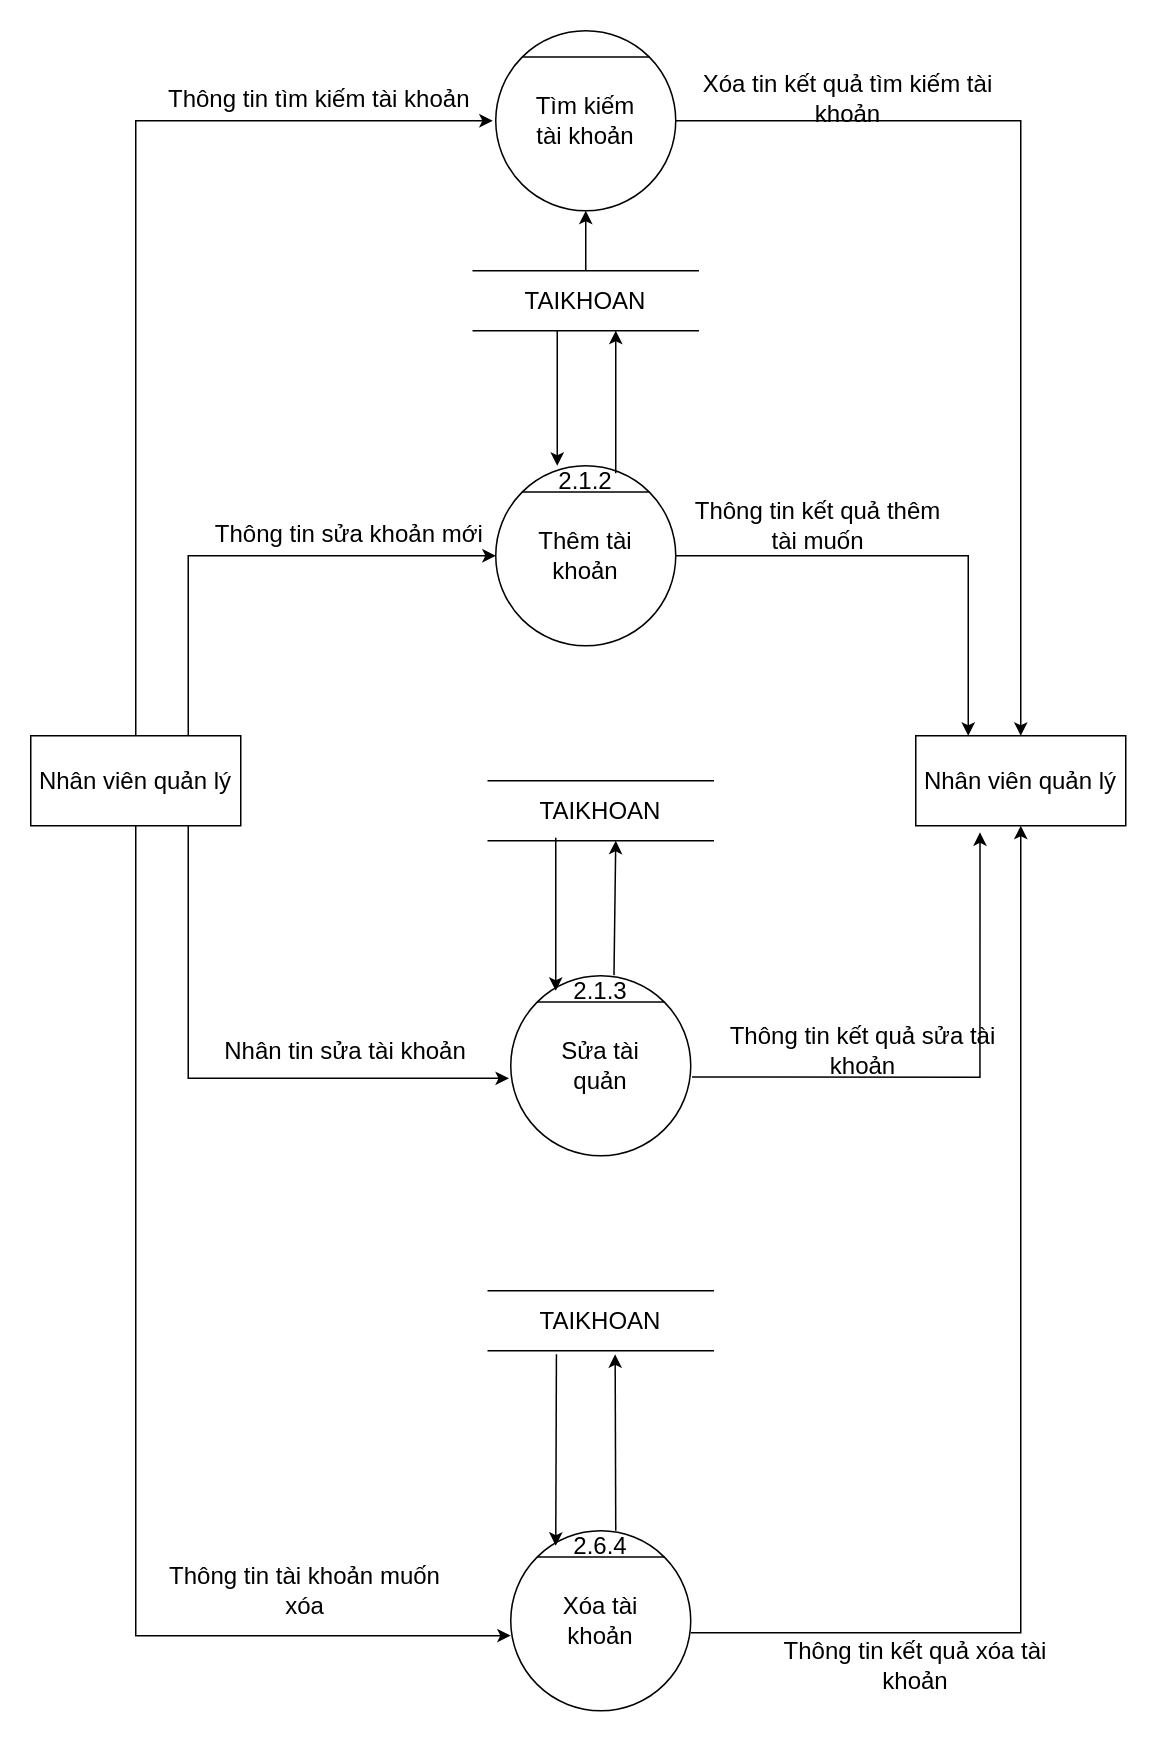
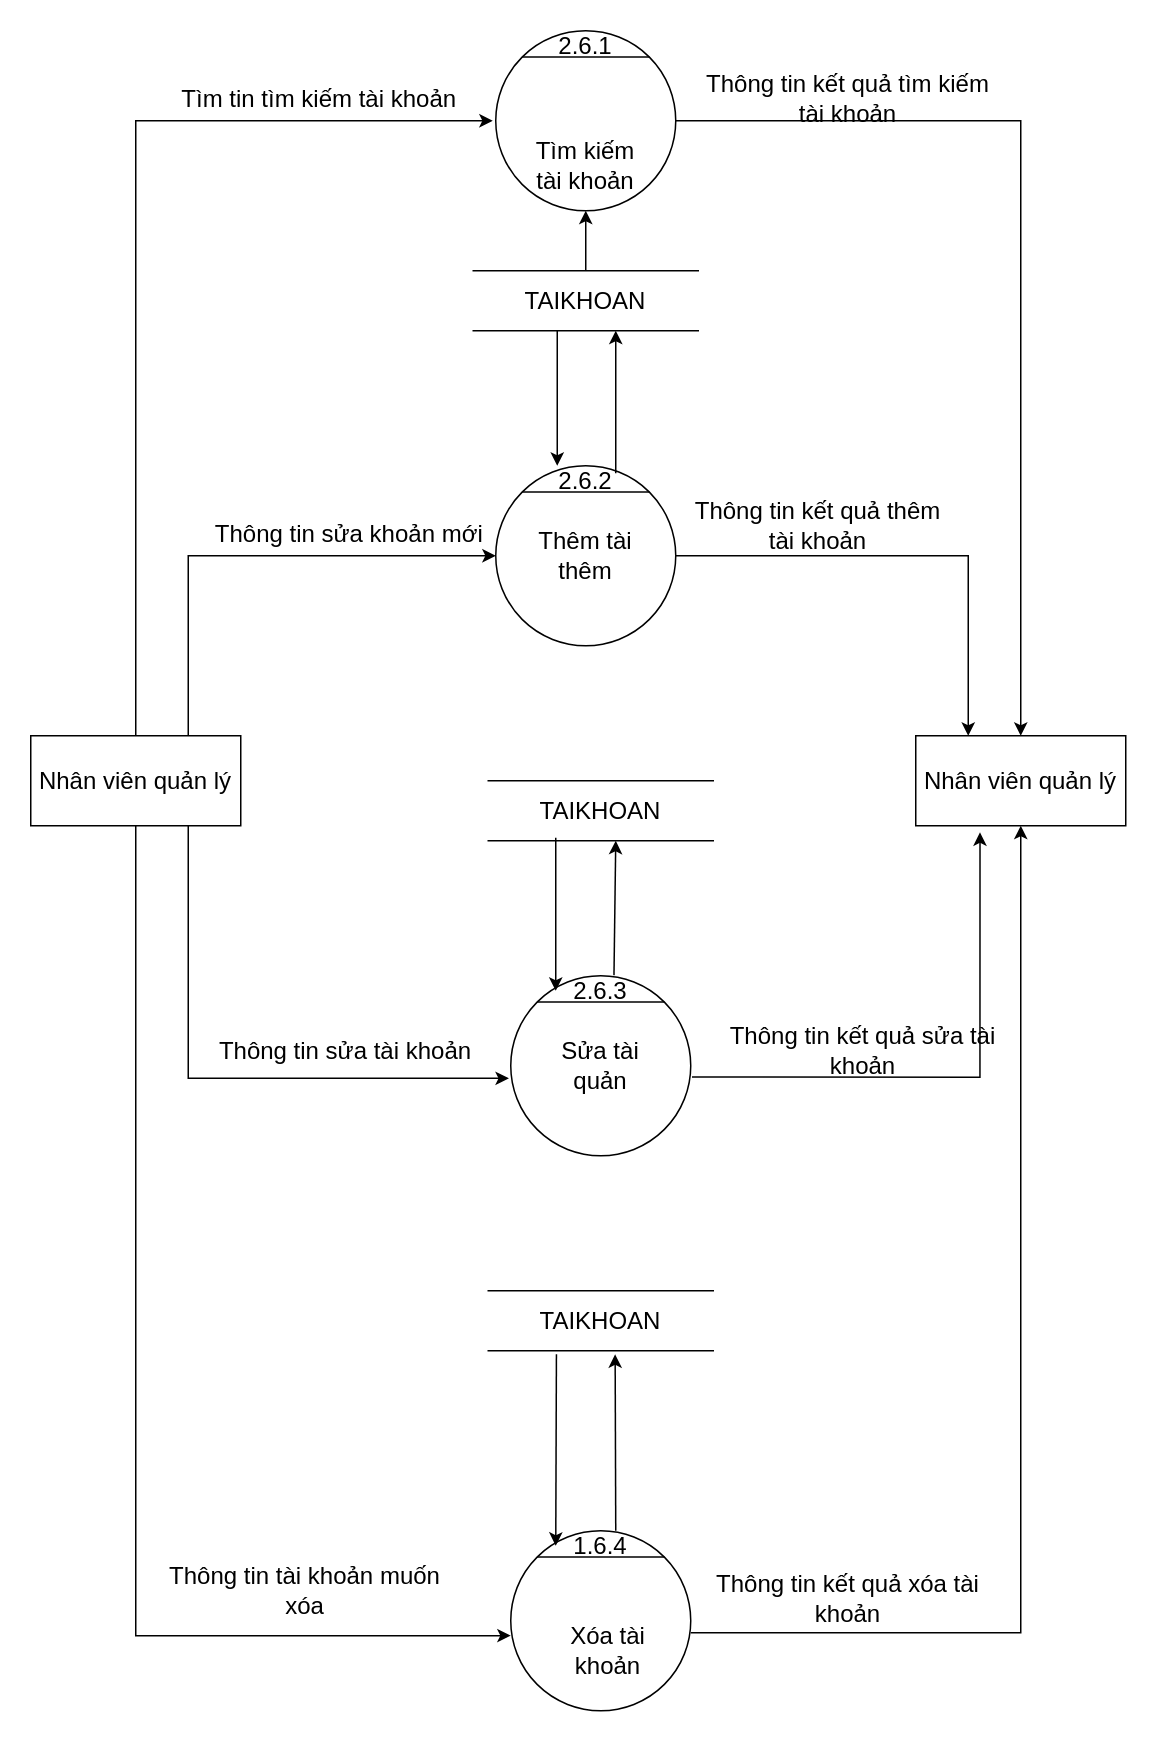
  <mxCell id="0" />
  <mxCell id="1" parent="0" />
  <mxCell id="2" value="" style="ellipse;whiteSpace=wrap;html=1;aspect=fixed;fontSize=16;" parent="1" vertex="1"><mxGeometry x="330" y="20" width="120" height="120" as="geometry" /></mxCell>
  <mxCell id="3" value="" style="endArrow=none;html=1;rounded=0;exitX=0;exitY=0;exitDx=0;exitDy=0;entryX=1;entryY=0;entryDx=0;entryDy=0;fontSize=16;" parent="1" source="2" target="2" edge="1"><mxGeometry width="50" height="50" relative="1" as="geometry"><mxPoint x="670" y="575" as="sourcePoint" /><mxPoint x="720" y="525" as="targetPoint" /></mxGeometry></mxCell>
- <mxCell id="4" value="Tìm kiếm tài khoản" style="text;html=1;strokeColor=none;fillColor=none;align=center;verticalAlign=middle;whiteSpace=wrap;rounded=0;fontSize=16;" parent="1" vertex="1"><mxGeometry x="350" y="65" width="80" height="30" as="geometry" /></mxCell>
+ <mxCell id="4" value="Tìm kiếm tài khoản" style="text;html=1;strokeColor=none;fillColor=none;align=center;verticalAlign=middle;whiteSpace=wrap;rounded=0;fontSize=16;" parent="1" vertex="1"><mxGeometry x="350" y="95" width="80" height="30" as="geometry" /></mxCell>
  <mxCell id="5" value="" style="ellipse;whiteSpace=wrap;html=1;aspect=fixed;fontSize=16;" parent="1" vertex="1"><mxGeometry x="330" y="310" width="120" height="120" as="geometry" /></mxCell>
  <mxCell id="6" value="" style="endArrow=none;html=1;rounded=0;exitX=0;exitY=0;exitDx=0;exitDy=0;entryX=1;entryY=0;entryDx=0;entryDy=0;fontSize=16;" parent="1" source="5" target="5" edge="1"><mxGeometry width="50" height="50" relative="1" as="geometry"><mxPoint x="670" y="865" as="sourcePoint" /><mxPoint x="720" y="815" as="targetPoint" /></mxGeometry></mxCell>
- <mxCell id="7" value="&lt;font style=&quot;font-size: 16px&quot;&gt;Thêm tài khoản&lt;/font&gt;" style="text;html=1;strokeColor=none;fillColor=none;align=center;verticalAlign=middle;whiteSpace=wrap;rounded=0;fontSize=16;" parent="1" vertex="1"><mxGeometry x="350" y="355" width="80" height="30" as="geometry" /></mxCell>
+ <mxCell id="7" value="&lt;font style=&quot;font-size: 16px&quot;&gt;Thêm tài thêm&lt;/font&gt;" style="text;html=1;strokeColor=none;fillColor=none;align=center;verticalAlign=middle;whiteSpace=wrap;rounded=0;fontSize=16;" parent="1" vertex="1"><mxGeometry x="350" y="355" width="80" height="30" as="geometry" /></mxCell>
  <mxCell id="8" value="" style="ellipse;whiteSpace=wrap;html=1;aspect=fixed;fontSize=16;" parent="1" vertex="1"><mxGeometry x="340" y="650" width="120" height="120" as="geometry" /></mxCell>
  <mxCell id="9" value="" style="endArrow=none;html=1;rounded=0;exitX=0;exitY=0;exitDx=0;exitDy=0;entryX=1;entryY=0;entryDx=0;entryDy=0;fontSize=16;" parent="1" source="8" target="8" edge="1"><mxGeometry width="50" height="50" relative="1" as="geometry"><mxPoint x="680" y="1205" as="sourcePoint" /><mxPoint x="730" y="1155" as="targetPoint" /></mxGeometry></mxCell>
  <mxCell id="10" value="&lt;font style=&quot;font-size: 16px&quot;&gt;Sửa tài quản&lt;/font&gt;" style="text;html=1;strokeColor=none;fillColor=none;align=center;verticalAlign=middle;whiteSpace=wrap;rounded=0;fontSize=16;" parent="1" vertex="1"><mxGeometry x="360" y="695" width="80" height="30" as="geometry" /></mxCell>
  <mxCell id="11" value="Nhân viên quản lý" style="rounded=0;whiteSpace=wrap;html=1;fontSize=16;" parent="1" vertex="1"><mxGeometry x="20" y="490" width="140" height="60" as="geometry" /></mxCell>
  <mxCell id="12" value="Nhân viên quản lý" style="rounded=0;whiteSpace=wrap;html=1;fontSize=16;" parent="1" vertex="1"><mxGeometry x="610" y="490" width="140" height="60" as="geometry" /></mxCell>
- <mxCell id="14" value="&lt;font style=&quot;font-size: 16px&quot;&gt;2.1.2&lt;/font&gt;" style="text;html=1;strokeColor=none;fillColor=none;align=center;verticalAlign=middle;whiteSpace=wrap;rounded=0;" parent="1" vertex="1"><mxGeometry x="370" y="310" width="40" height="20" as="geometry" /></mxCell>
- <mxCell id="15" value="&lt;font style=&quot;font-size: 16px&quot;&gt;2.1.3&lt;/font&gt;" style="text;html=1;strokeColor=none;fillColor=none;align=center;verticalAlign=middle;whiteSpace=wrap;rounded=0;" parent="1" vertex="1"><mxGeometry x="370" y="650" width="60" height="20" as="geometry" /></mxCell>
+ <mxCell id="13" value="&lt;font style=&quot;font-size: 16px&quot;&gt;2.6.1&lt;/font&gt;" style="text;html=1;strokeColor=none;fillColor=none;align=center;verticalAlign=middle;whiteSpace=wrap;rounded=0;" parent="1" vertex="1"><mxGeometry x="360" y="20" width="60" height="20" as="geometry" /></mxCell>
+ <mxCell id="14" value="&lt;font style=&quot;font-size: 16px&quot;&gt;2.6.2&lt;/font&gt;" style="text;html=1;strokeColor=none;fillColor=none;align=center;verticalAlign=middle;whiteSpace=wrap;rounded=0;" parent="1" vertex="1"><mxGeometry x="370" y="310" width="40" height="20" as="geometry" /></mxCell>
+ <mxCell id="15" value="&lt;font style=&quot;font-size: 16px&quot;&gt;2.6.3&lt;/font&gt;" style="text;html=1;strokeColor=none;fillColor=none;align=center;verticalAlign=middle;whiteSpace=wrap;rounded=0;" parent="1" vertex="1"><mxGeometry x="370" y="650" width="60" height="20" as="geometry" /></mxCell>
  <mxCell id="16" value="" style="edgeStyle=segmentEdgeStyle;endArrow=classic;html=1;rounded=0;fontSize=16;exitX=0.5;exitY=0;exitDx=0;exitDy=0;" parent="1" source="11" edge="1"><mxGeometry width="50" height="50" relative="1" as="geometry"><mxPoint x="420" y="320" as="sourcePoint" /><mxPoint x="328" y="80" as="targetPoint" /><Array as="points"><mxPoint x="100" y="80" /><mxPoint x="328" y="80" /></Array></mxGeometry></mxCell>
  <mxCell id="17" value="" style="edgeStyle=segmentEdgeStyle;endArrow=classic;html=1;rounded=0;fontSize=16;exitX=0.75;exitY=1;exitDx=0;exitDy=0;entryX=-0.01;entryY=0.57;entryDx=0;entryDy=0;entryPerimeter=0;" parent="1" source="11" target="8" edge="1"><mxGeometry width="50" height="50" relative="1" as="geometry"><mxPoint x="420" y="505" as="sourcePoint" /><mxPoint x="470" y="455" as="targetPoint" /><Array as="points"><mxPoint x="125" y="718" /></Array></mxGeometry></mxCell>
  <mxCell id="18" value="" style="edgeStyle=segmentEdgeStyle;endArrow=classic;html=1;rounded=0;fontSize=16;exitX=1;exitY=0.5;exitDx=0;exitDy=0;entryX=0.5;entryY=0;entryDx=0;entryDy=0;" parent="1" source="2" target="12" edge="1"><mxGeometry width="50" height="50" relative="1" as="geometry"><mxPoint x="600" y="215" as="sourcePoint" /><mxPoint x="828" y="50" as="targetPoint" /><Array as="points"><mxPoint x="680" y="80" /></Array></mxGeometry></mxCell>
  <mxCell id="19" value="" style="edgeStyle=segmentEdgeStyle;endArrow=classic;html=1;rounded=0;fontSize=16;exitX=1.007;exitY=0.563;exitDx=0;exitDy=0;exitPerimeter=0;entryX=0.306;entryY=1.073;entryDx=0;entryDy=0;entryPerimeter=0;" parent="1" source="8" target="12" edge="1"><mxGeometry width="50" height="50" relative="1" as="geometry"><mxPoint x="420" y="405" as="sourcePoint" /><mxPoint x="470" y="355" as="targetPoint" /></mxGeometry></mxCell>
  <mxCell id="20" value="TAIKHOAN" style="shape=partialRectangle;whiteSpace=wrap;html=1;left=0;right=0;fillColor=none;fontSize=16;" parent="1" vertex="1"><mxGeometry x="315" y="180" width="150" height="40" as="geometry" /></mxCell>
- <mxCell id="21" value="Thông tin tìm kiếm tài khoản" style="text;html=1;strokeColor=none;fillColor=none;align=center;verticalAlign=middle;whiteSpace=wrap;rounded=0;fontSize=16;" parent="1" vertex="1"><mxGeometry x="100" y="50" width="225" height="30" as="geometry" /></mxCell>
- <mxCell id="22" value="Xóa tin kết quả tìm kiếm tài khoản" style="text;html=1;strokeColor=none;fillColor=none;align=center;verticalAlign=middle;whiteSpace=wrap;rounded=0;fontSize=16;" parent="1" vertex="1"><mxGeometry x="460" y="50" width="210" height="30" as="geometry" /></mxCell>
+ <mxCell id="21" value="Tìm tin tìm kiếm tài khoản" style="text;html=1;strokeColor=none;fillColor=none;align=center;verticalAlign=middle;whiteSpace=wrap;rounded=0;fontSize=16;" parent="1" vertex="1"><mxGeometry x="100" y="50" width="225" height="30" as="geometry" /></mxCell>
+ <mxCell id="22" value="Thông tin kết quả tìm kiếm tài khoản" style="text;html=1;strokeColor=none;fillColor=none;align=center;verticalAlign=middle;whiteSpace=wrap;rounded=0;fontSize=16;" parent="1" vertex="1"><mxGeometry x="460" y="50" width="210" height="30" as="geometry" /></mxCell>
  <mxCell id="23" value="TAIKHOAN" style="shape=partialRectangle;whiteSpace=wrap;html=1;left=0;right=0;fillColor=none;fontSize=16;" parent="1" vertex="1"><mxGeometry x="325" y="520" width="150" height="40" as="geometry" /></mxCell>
  <mxCell id="24" value="" style="endArrow=classic;html=1;rounded=0;fontSize=16;entryX=0.5;entryY=1;entryDx=0;entryDy=0;exitX=0.5;exitY=0;exitDx=0;exitDy=0;" parent="1" source="20" target="2" edge="1"><mxGeometry width="50" height="50" relative="1" as="geometry"><mxPoint x="420" y="380" as="sourcePoint" /><mxPoint x="470" y="330" as="targetPoint" /></mxGeometry></mxCell>
  <mxCell id="25" value="" style="endArrow=classic;html=1;rounded=0;fontSize=16;" parent="1" edge="1"><mxGeometry width="50" height="50" relative="1" as="geometry"><mxPoint x="371" y="220" as="sourcePoint" /><mxPoint x="371" y="310" as="targetPoint" /></mxGeometry></mxCell>
  <mxCell id="26" value="" style="endArrow=classic;html=1;rounded=0;fontSize=16;entryX=0.362;entryY=1.004;entryDx=0;entryDy=0;entryPerimeter=0;exitX=0.647;exitY=-0.02;exitDx=0;exitDy=0;exitPerimeter=0;" parent="1" source="15" edge="1"><mxGeometry width="50" height="50" relative="1" as="geometry"><mxPoint x="410" y="654" as="sourcePoint" /><mxPoint x="410" y="560" as="targetPoint" /></mxGeometry></mxCell>
  <mxCell id="27" value="" style="endArrow=classic;html=1;rounded=0;fontSize=16;entryX=0;entryY=0.5;entryDx=0;entryDy=0;" parent="1" target="15" edge="1"><mxGeometry width="50" height="50" relative="1" as="geometry"><mxPoint x="370" y="558" as="sourcePoint" /><mxPoint x="370" y="650" as="targetPoint" /></mxGeometry></mxCell>
  <mxCell id="28" value="Thông tin sửa khoản mới" style="text;html=1;strokeColor=none;fillColor=none;align=center;verticalAlign=middle;whiteSpace=wrap;rounded=0;fontSize=16;" parent="1" vertex="1"><mxGeometry x="135" y="340" width="195" height="30" as="geometry" /></mxCell>
- <mxCell id="29" value="Thông tin kết quả thêm tài muốn" style="text;html=1;strokeColor=none;fillColor=none;align=center;verticalAlign=middle;whiteSpace=wrap;rounded=0;fontSize=16;" parent="1" vertex="1"><mxGeometry x="460" y="330" width="170" height="40" as="geometry" /></mxCell>
+ <mxCell id="29" value="Thông tin kết quả thêm tài khoản" style="text;html=1;strokeColor=none;fillColor=none;align=center;verticalAlign=middle;whiteSpace=wrap;rounded=0;fontSize=16;" parent="1" vertex="1"><mxGeometry x="460" y="330" width="170" height="40" as="geometry" /></mxCell>
  <mxCell id="30" style="edgeStyle=orthogonalEdgeStyle;rounded=0;orthogonalLoop=1;jettySize=auto;html=1;exitX=0.5;exitY=1;exitDx=0;exitDy=0;fontSize=16;" parent="1" source="29" target="29" edge="1"><mxGeometry relative="1" as="geometry" /></mxCell>
- <mxCell id="31" value="Nhân tin sửa tài khoản" style="text;html=1;strokeColor=none;fillColor=none;align=center;verticalAlign=middle;whiteSpace=wrap;rounded=0;fontSize=16;" parent="1" vertex="1"><mxGeometry x="135" y="685" width="190" height="30" as="geometry" /></mxCell>
+ <mxCell id="31" value="Thông tin sửa tài khoản" style="text;html=1;strokeColor=none;fillColor=none;align=center;verticalAlign=middle;whiteSpace=wrap;rounded=0;fontSize=16;" parent="1" vertex="1"><mxGeometry x="135" y="685" width="190" height="30" as="geometry" /></mxCell>
  <mxCell id="32" value="Thông tin kết quả sửa tài khoản" style="text;html=1;strokeColor=none;fillColor=none;align=center;verticalAlign=middle;whiteSpace=wrap;rounded=0;fontSize=16;" parent="1" vertex="1"><mxGeometry x="485" y="680" width="180" height="40" as="geometry" /></mxCell>
  <mxCell id="33" value="" style="ellipse;whiteSpace=wrap;html=1;aspect=fixed;fontSize=16;" parent="1" vertex="1"><mxGeometry x="340" y="1020" width="120" height="120" as="geometry" /></mxCell>
  <mxCell id="34" value="" style="endArrow=none;html=1;rounded=0;exitX=0;exitY=0;exitDx=0;exitDy=0;entryX=1;entryY=0;entryDx=0;entryDy=0;fontSize=16;" parent="1" source="33" target="33" edge="1"><mxGeometry width="50" height="50" relative="1" as="geometry"><mxPoint x="680" y="1575" as="sourcePoint" /><mxPoint x="730" y="1525" as="targetPoint" /></mxGeometry></mxCell>
- <mxCell id="35" value="&lt;font style=&quot;font-size: 16px&quot;&gt;Xóa tài khoản&lt;/font&gt;" style="text;html=1;strokeColor=none;fillColor=none;align=center;verticalAlign=middle;whiteSpace=wrap;rounded=0;fontSize=16;" parent="1" vertex="1"><mxGeometry x="360" y="1065" width="80" height="30" as="geometry" /></mxCell>
- <mxCell id="36" value="&lt;font style=&quot;font-size: 16px&quot;&gt;2.6.4&lt;/font&gt;" style="text;html=1;strokeColor=none;fillColor=none;align=center;verticalAlign=middle;whiteSpace=wrap;rounded=0;" parent="1" vertex="1"><mxGeometry x="380" y="1020" width="40" height="20" as="geometry" /></mxCell>
+ <mxCell id="35" value="&lt;font style=&quot;font-size: 16px&quot;&gt;Xóa tài khoản&lt;/font&gt;" style="text;html=1;strokeColor=none;fillColor=none;align=center;verticalAlign=middle;whiteSpace=wrap;rounded=0;fontSize=16;" parent="1" vertex="1"><mxGeometry x="365" y="1085" width="80" height="30" as="geometry" /></mxCell>
+ <mxCell id="36" value="&lt;font style=&quot;font-size: 16px&quot;&gt;1.6.4&lt;/font&gt;" style="text;html=1;strokeColor=none;fillColor=none;align=center;verticalAlign=middle;whiteSpace=wrap;rounded=0;" parent="1" vertex="1"><mxGeometry x="380" y="1020" width="40" height="20" as="geometry" /></mxCell>
  <mxCell id="37" value="" style="edgeStyle=segmentEdgeStyle;endArrow=classic;html=1;rounded=0;exitX=0.75;exitY=0;exitDx=0;exitDy=0;entryX=0;entryY=0.5;entryDx=0;entryDy=0;" parent="1" source="11" target="5" edge="1"><mxGeometry width="50" height="50" relative="1" as="geometry"><mxPoint x="250" y="460" as="sourcePoint" /><mxPoint x="300" y="410" as="targetPoint" /><Array as="points"><mxPoint x="125" y="370" /></Array></mxGeometry></mxCell>
  <mxCell id="38" value="" style="edgeStyle=segmentEdgeStyle;endArrow=classic;html=1;rounded=0;exitX=1;exitY=0.5;exitDx=0;exitDy=0;entryX=0.25;entryY=0;entryDx=0;entryDy=0;" parent="1" source="5" target="12" edge="1"><mxGeometry width="50" height="50" relative="1" as="geometry"><mxPoint x="250" y="460" as="sourcePoint" /><mxPoint x="300" y="410" as="targetPoint" /></mxGeometry></mxCell>
  <mxCell id="39" value="TAIKHOAN" style="shape=partialRectangle;whiteSpace=wrap;html=1;left=0;right=0;fillColor=none;fontSize=16;" parent="1" vertex="1"><mxGeometry x="325" y="860" width="150" height="40" as="geometry" /></mxCell>
  <mxCell id="40" value="" style="endArrow=classic;html=1;rounded=0;fontSize=16;exitX=0.303;exitY=1.06;exitDx=0;exitDy=0;exitPerimeter=0;" parent="1" source="39" edge="1"><mxGeometry width="50" height="50" relative="1" as="geometry"><mxPoint x="370" y="900" as="sourcePoint" /><mxPoint x="370" y="1030" as="targetPoint" /></mxGeometry></mxCell>
  <mxCell id="41" value="" style="endArrow=classic;html=1;rounded=0;fontSize=16;exitX=0.75;exitY=0;exitDx=0;exitDy=0;entryX=0.564;entryY=1.06;entryDx=0;entryDy=0;entryPerimeter=0;" parent="1" source="36" target="39" edge="1"><mxGeometry width="50" height="50" relative="1" as="geometry"><mxPoint x="391.55" y="911.6" as="sourcePoint" /><mxPoint x="392" y="1030" as="targetPoint" /></mxGeometry></mxCell>
  <mxCell id="42" value="" style="edgeStyle=segmentEdgeStyle;endArrow=classic;html=1;rounded=0;exitX=0.5;exitY=1;exitDx=0;exitDy=0;entryX=0;entryY=0.583;entryDx=0;entryDy=0;entryPerimeter=0;" parent="1" source="11" target="33" edge="1"><mxGeometry width="50" height="50" relative="1" as="geometry"><mxPoint x="250" y="820" as="sourcePoint" /><mxPoint x="300" y="770" as="targetPoint" /><Array as="points"><mxPoint x="90" y="1090" /></Array></mxGeometry></mxCell>
  <mxCell id="43" value="" style="edgeStyle=segmentEdgeStyle;endArrow=classic;html=1;rounded=0;exitX=1;exitY=0.567;exitDx=0;exitDy=0;exitPerimeter=0;entryX=0.5;entryY=1;entryDx=0;entryDy=0;" parent="1" source="33" target="12" edge="1"><mxGeometry width="50" height="50" relative="1" as="geometry"><mxPoint x="490" y="1020" as="sourcePoint" /><mxPoint x="540" y="970" as="targetPoint" /></mxGeometry></mxCell>
  <mxCell id="44" value="Thông tin tài khoản muốn xóa" style="text;html=1;strokeColor=none;fillColor=none;align=center;verticalAlign=middle;whiteSpace=wrap;rounded=0;fontSize=16;" parent="1" vertex="1"><mxGeometry x="107.5" y="1040" width="190" height="40" as="geometry" /></mxCell>
- <mxCell id="45" value="Thông tin kết quả xóa tài khoản" style="text;html=1;strokeColor=none;fillColor=none;align=center;verticalAlign=middle;whiteSpace=wrap;rounded=0;fontSize=16;" parent="1" vertex="1"><mxGeometry x="520" y="1085" width="180" height="50" as="geometry" /></mxCell>
+ <mxCell id="45" value="Thông tin kết quả xóa tài khoản" style="text;html=1;strokeColor=none;fillColor=none;align=center;verticalAlign=middle;whiteSpace=wrap;rounded=0;fontSize=16;" parent="1" vertex="1"><mxGeometry x="475" y="1040" width="180" height="50" as="geometry" /></mxCell>
  <mxCell id="46" value="" style="endArrow=classic;html=1;rounded=0;fontSize=16;entryX=0.5;entryY=1;entryDx=0;entryDy=0;exitX=1;exitY=0.25;exitDx=0;exitDy=0;" edge="1" parent="1" source="14"><mxGeometry width="50" height="50" relative="1" as="geometry"><mxPoint x="410" y="310" as="sourcePoint" /><mxPoint x="410" y="220" as="targetPoint" /></mxGeometry></mxCell>
